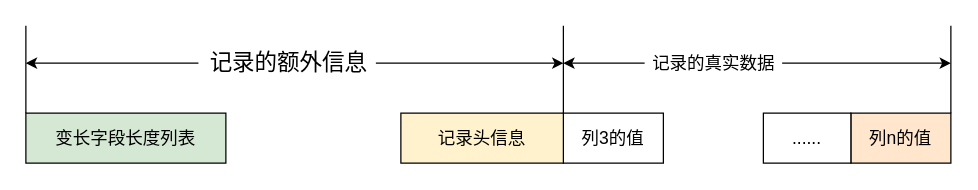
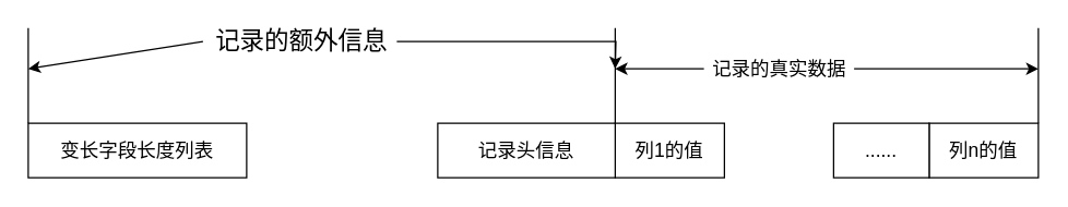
  <mxCell id="0" />
  <mxCell id="1" parent="0" />
- <mxCell id="2" value="&lt;font style=&quot;font-size: 14px&quot;&gt;变长字段长度列表&lt;/font&gt;" style="rounded=0;whiteSpace=wrap;html=1;fillColor=#d5e8d4;" vertex="1" parent="1"><mxGeometry x="20" y="90" width="160" height="40" as="geometry" /></mxCell>
- <mxCell id="3" value="&lt;font style=&quot;font-size: 14px&quot;&gt;列3的值&lt;/font&gt;" style="rounded=0;whiteSpace=wrap;html=1;" vertex="1" parent="1"><mxGeometry x="450" y="90" width="80" height="40" as="geometry" /></mxCell>
- <mxCell id="4" value="&lt;font style=&quot;font-size: 14px&quot;&gt;记录头信息&lt;/font&gt;" style="rounded=0;whiteSpace=wrap;html=1;fillColor=#fff2cc;" vertex="1" parent="1"><mxGeometry x="320" y="90" width="130" height="40" as="geometry" /></mxCell>
- <mxCell id="5" value="&lt;font style=&quot;font-size: 14px&quot;&gt;列n的值&lt;/font&gt;" style="rounded=0;whiteSpace=wrap;html=1;fillColor=#ffe6cc;" vertex="1" parent="1"><mxGeometry x="680" y="90" width="80" height="40" as="geometry" /></mxCell>
+ <mxCell id="2" value="&lt;font style=&quot;font-size: 14px&quot;&gt;变长字段长度列表&lt;/font&gt;" style="rounded=0;whiteSpace=wrap;html=1;" vertex="1" parent="1"><mxGeometry x="20" y="90" width="160" height="40" as="geometry" /></mxCell>
+ <mxCell id="3" value="&lt;font style=&quot;font-size: 14px&quot;&gt;列1的值&lt;/font&gt;" style="rounded=0;whiteSpace=wrap;html=1;" vertex="1" parent="1"><mxGeometry x="450" y="90" width="80" height="40" as="geometry" /></mxCell>
+ <mxCell id="4" value="&lt;font style=&quot;font-size: 14px&quot;&gt;记录头信息&lt;/font&gt;" style="rounded=0;whiteSpace=wrap;html=1;" vertex="1" parent="1"><mxGeometry x="320" y="90" width="130" height="40" as="geometry" /></mxCell>
+ <mxCell id="5" value="&lt;font style=&quot;font-size: 14px&quot;&gt;列n的值&lt;/font&gt;" style="rounded=0;whiteSpace=wrap;html=1;" vertex="1" parent="1"><mxGeometry x="680" y="90" width="80" height="40" as="geometry" /></mxCell>
  <mxCell id="6" value="&lt;font style=&quot;font-size: 14px&quot;&gt;......&lt;/font&gt;" style="rounded=0;whiteSpace=wrap;html=1;" vertex="1" parent="1"><mxGeometry x="610" y="90" width="70" height="40" as="geometry" /></mxCell>
  <mxCell id="7" value="" style="endArrow=none;html=1;rounded=0;fontSize=14;" edge="1" parent="1"><mxGeometry width="50" height="50" relative="1" as="geometry"><mxPoint x="20" y="90" as="sourcePoint" /><mxPoint x="20" y="20" as="targetPoint" /></mxGeometry></mxCell>
  <mxCell id="8" value="" style="endArrow=none;html=1;rounded=0;fontSize=14;" edge="1" parent="1"><mxGeometry width="50" height="50" relative="1" as="geometry"><mxPoint x="450" y="90" as="sourcePoint" /><mxPoint x="450" y="20" as="targetPoint" /></mxGeometry></mxCell>
  <mxCell id="9" value="" style="endArrow=none;html=1;rounded=0;fontSize=14;" edge="1" parent="1"><mxGeometry width="50" height="50" relative="1" as="geometry"><mxPoint x="760" y="90" as="sourcePoint" /><mxPoint x="760" y="20" as="targetPoint" /></mxGeometry></mxCell>
  <mxCell id="10" style="edgeStyle=orthogonalEdgeStyle;rounded=0;orthogonalLoop=1;jettySize=auto;html=1;fontSize=18;" edge="1" parent="1" source="11"><mxGeometry relative="1" as="geometry"><mxPoint x="450" y="50" as="targetPoint" /></mxGeometry></mxCell>
- <mxCell id="11" value="&lt;font style=&quot;font-size: 18px&quot;&gt;记录的额外信息&lt;/font&gt;" style="text;html=1;align=center;verticalAlign=middle;resizable=0;points=[];autosize=1;strokeColor=none;fillColor=none;fontSize=14;" vertex="1" parent="1"><mxGeometry x="160" y="40" width="140" height="20" as="geometry" /></mxCell>
+ <mxCell id="11" value="&lt;font style=&quot;font-size: 18px&quot;&gt;记录的额外信息&lt;/font&gt;" style="text;html=1;align=center;verticalAlign=middle;resizable=0;points=[];autosize=1;strokeColor=none;fillColor=none;fontSize=14;" vertex="1" parent="1"><mxGeometry x="150" y="20" width="140" height="20" as="geometry" /></mxCell>
  <mxCell id="12" style="edgeStyle=orthogonalEdgeStyle;rounded=0;orthogonalLoop=1;jettySize=auto;html=1;fontSize=18;" edge="1" parent="1" source="14"><mxGeometry relative="1" as="geometry"><mxPoint x="450" y="50" as="targetPoint" /></mxGeometry></mxCell>
  <mxCell id="13" style="edgeStyle=orthogonalEdgeStyle;rounded=0;orthogonalLoop=1;jettySize=auto;html=1;fontSize=18;" edge="1" parent="1" source="14"><mxGeometry relative="1" as="geometry"><mxPoint x="760" y="50" as="targetPoint" /></mxGeometry></mxCell>
  <mxCell id="14" value="记录的真实数据" style="text;html=1;align=center;verticalAlign=middle;resizable=0;points=[];autosize=1;strokeColor=none;fillColor=none;fontSize=14;" vertex="1" parent="1"><mxGeometry x="515" y="40" width="110" height="20" as="geometry" /></mxCell>
  <mxCell id="15" value="" style="endArrow=classic;html=1;rounded=0;fontSize=18;exitX=-0.014;exitY=0.5;exitDx=0;exitDy=0;exitPerimeter=0;" edge="1" parent="1" source="11"><mxGeometry width="50" height="50" relative="1" as="geometry"><mxPoint x="420" y="280" as="sourcePoint" /><mxPoint x="20" y="50" as="targetPoint" /></mxGeometry></mxCell>
